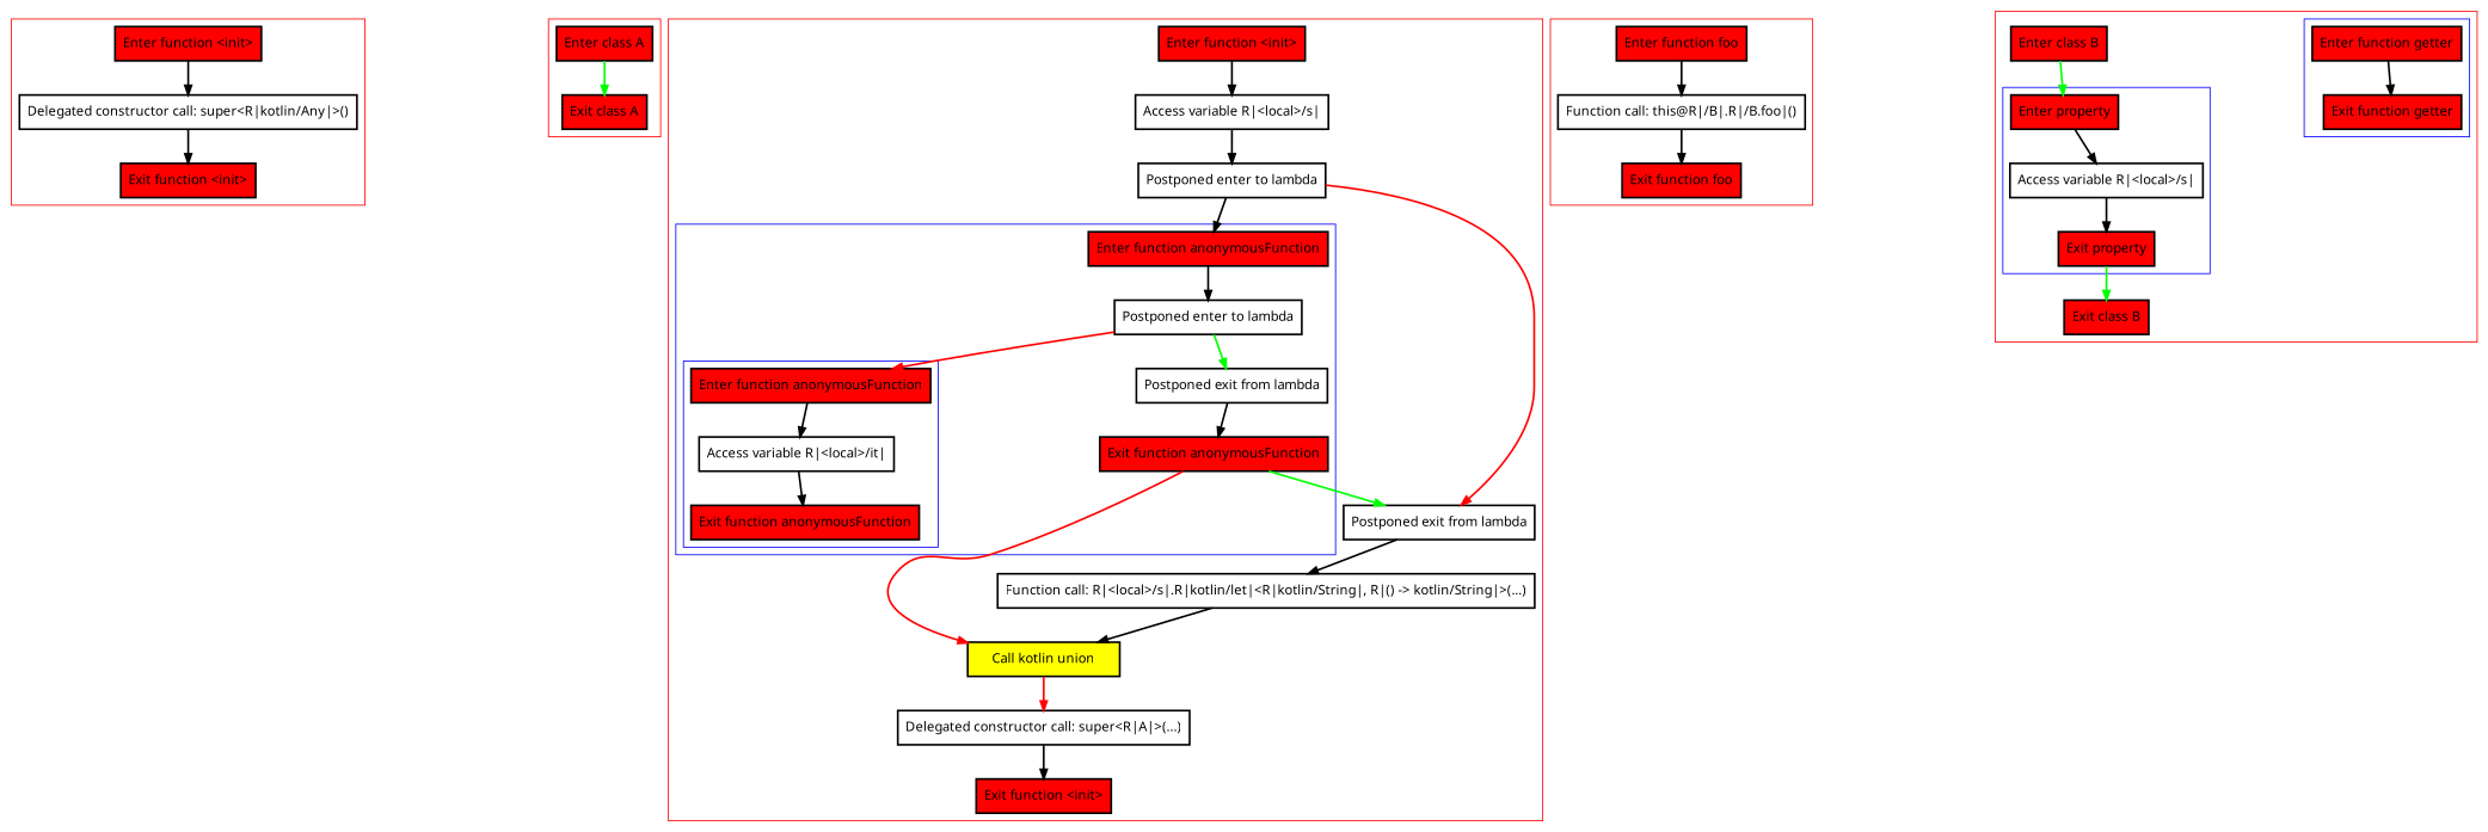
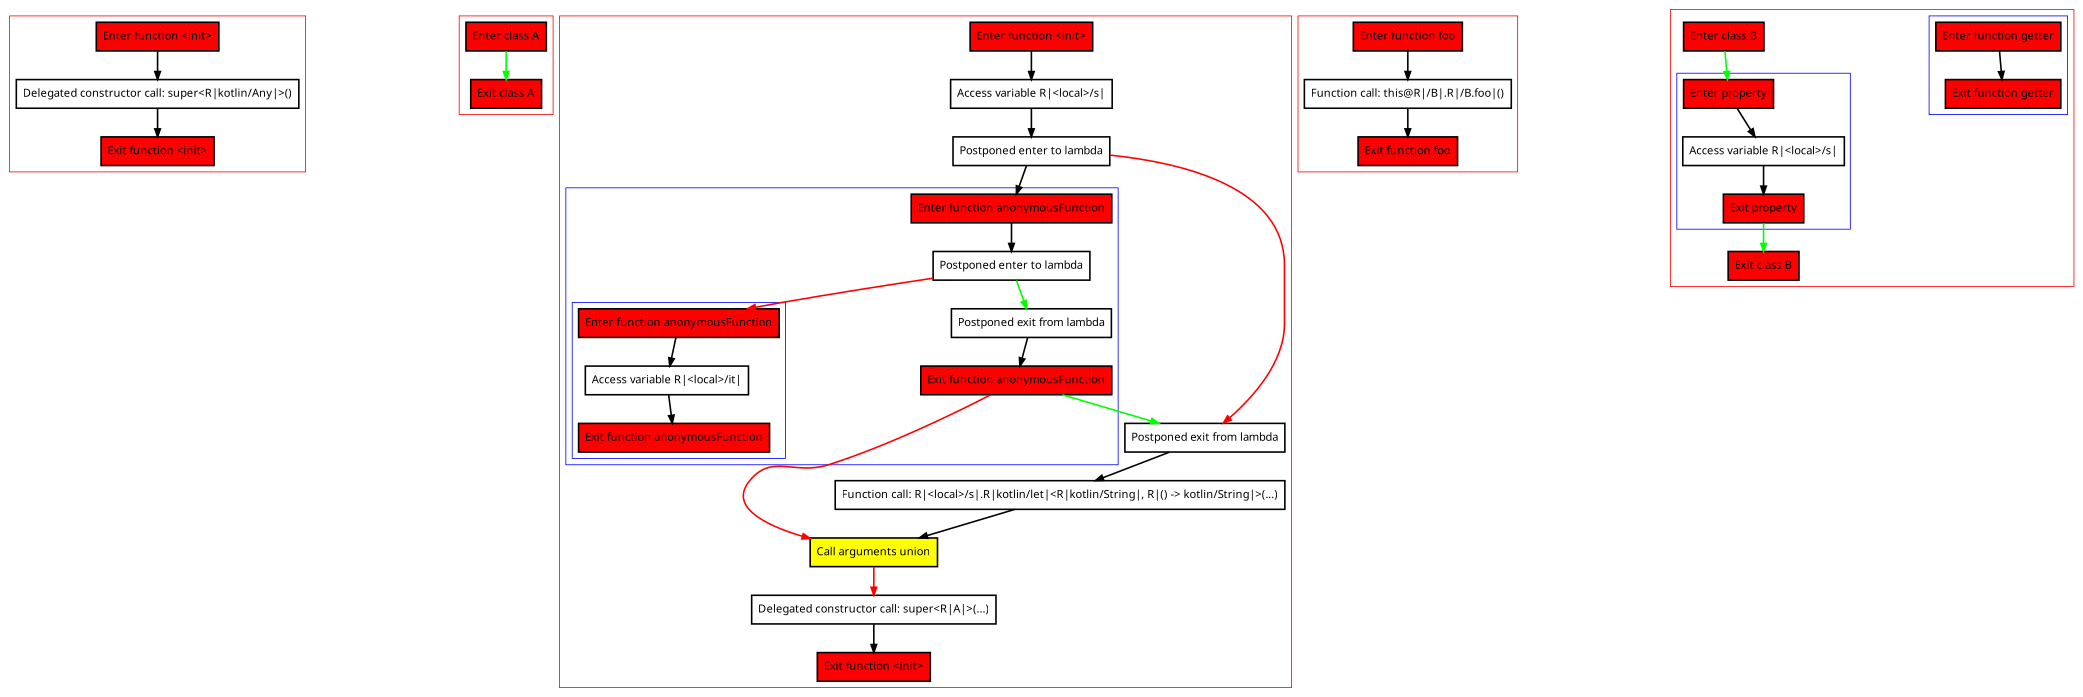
  digraph {
    fontname="Noto Sans"
    nodesep=3
    node [fillcolor=red fontname="Noto Sans" penwidth=2 shape=box style=filled]
    edge [fontname="Noto Sans" penwidth=2]
    n1 [label="Enter function <init>"]
    n2 [label="Delegated constructor call: super<R|kotlin/Any|>()" fillcolor="" style=""]
    n3 [label="Exit function <init>"]
    n4 [label="Enter class A"]
    n5 [label="Exit class A"]
    n6 [label="Enter function anonymousFunction"]
    n7 [label="Access variable R|<local>/it|" fillcolor="" style=""]
    n8 [label="Exit function anonymousFunction"]
    n9 [label="Enter function anonymousFunction"]
    n10 [label="Postponed enter to lambda" fillcolor="" style=""]
    n11 [label="Postponed exit from lambda" fillcolor="" style=""]
    n12 [label="Exit function anonymousFunction"]
    n13 [label="Enter function <init>"]
    n14 [label="Access variable R|<local>/s|" fillcolor="" style=""]
    n15 [label="Postponed enter to lambda" fillcolor="" style=""]
    n16 [label="Postponed exit from lambda" fillcolor="" style=""]
    n17 [label="Function call: R|<local>/s|.R|kotlin/let|<R|kotlin/String|, R|() -> kotlin/String|>(...)" fillcolor="" style=""]
-   n18 [fillcolor=yellow label="Call kotlin union"]
+   n18 [fillcolor=yellow label="Call arguments union"]
    n19 [label="Delegated constructor call: super<R|A|>(...)" fillcolor="" style=""]
    n20 [label="Exit function <init>"]
    n21 [label="Enter function foo"]
    n22 [label="Function call: this@R|/B|.R|/B.foo|()" fillcolor="" style=""]
    n23 [label="Exit function foo"]
    n24 [label="Enter function getter"]
    n25 [label="Exit function getter"]
    n26 [label="Enter property"]
    n27 [label="Access variable R|<local>/s|" fillcolor="" style=""]
    n28 [label="Exit property"]
    n29 [label="Enter class B"]
    n30 [label="Exit class B"]
    subgraph cluster_1 {
      color=red
      n1
      n2
      n3
    }
    subgraph cluster_2 {
      color=red
      n4
      n5
    }
    subgraph cluster_3 {
      color=red
      n13
      n14
      n15
      n16
      n17
      n18
      n19
      n20
      subgraph cluster_4 {
        color=blue
        n9
        n10
        n11
        n12
        subgraph cluster_5 {
          color=blue
          n6
          n7
          n8
        }
      }
    }
    subgraph cluster_6 {
      color=red
      n21
      n22
      n23
    }
    subgraph cluster_7 {
      color=red
      n29
      n30
      subgraph cluster_8 {
        color=blue
        n24
        n25
      }
      subgraph cluster_9 {
        color=blue
        n26
        n27
        n28
      }
    }
    n1 -> n2
    n2 -> n3
    n4 -> n5 [color=green]
    n6 -> n7
    n7 -> n8
    n9 -> n10
    n10 -> n6 [color=red]
    n10 -> n11 [color=green]
    n11 -> n12
    n12 -> n16 [color=green]
    n12 -> n18 [color=red]
    n13 -> n14
    n14 -> n15
    n15 -> n9
    n15 -> n16 [color=red]
    n16 -> n17
    n17 -> n18
    n18 -> n19 [color=red]
    n19 -> n20
    n21 -> n22
    n22 -> n23
    n24 -> n25
    n26 -> n27
    n27 -> n28
    n28 -> n30 [color=green]
    n29 -> n26 [color=green]
  }
